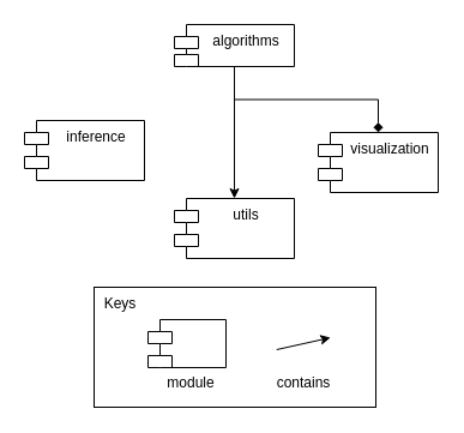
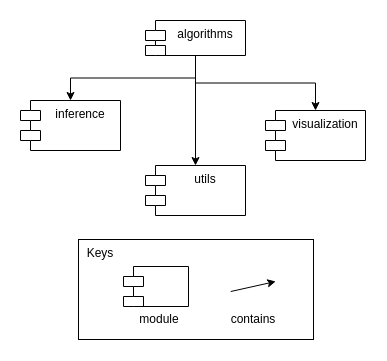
  <mxCell id="0" />
  <mxCell id="1" parent="0" />
  <mxCell id="2" style="edgeStyle=orthogonalEdgeStyle;rounded=0;orthogonalLoop=1;jettySize=auto;html=1;exitX=0.5;exitY=1;exitDx=0;exitDy=0;entryX=0.5;entryY=0;entryDx=0;entryDy=0;" parent="1" source="5" target="6" edge="1"><mxGeometry relative="1" as="geometry" /></mxCell>
- <mxCell id="4" style="edgeStyle=orthogonalEdgeStyle;rounded=0;orthogonalLoop=1;jettySize=auto;html=1;exitX=0.5;exitY=1;exitDx=0;exitDy=0;entryX=0.5;entryY=0;entryDx=0;entryDy=0;endArrow=diamond;" parent="1" source="5" target="8" edge="1"><mxGeometry relative="1" as="geometry" /></mxCell>
+ <mxCell id="3" style="edgeStyle=orthogonalEdgeStyle;rounded=0;orthogonalLoop=1;jettySize=auto;html=1;exitX=0.5;exitY=1;exitDx=0;exitDy=0;entryX=0.5;entryY=0;entryDx=0;entryDy=0;" parent="1" source="5" target="7" edge="1"><mxGeometry relative="1" as="geometry" /></mxCell>
+ <mxCell id="4" style="edgeStyle=orthogonalEdgeStyle;rounded=0;orthogonalLoop=1;jettySize=auto;html=1;exitX=0.5;exitY=1;exitDx=0;exitDy=0;entryX=0.5;entryY=0;entryDx=0;entryDy=0;" parent="1" source="5" target="8" edge="1"><mxGeometry relative="1" as="geometry" /></mxCell>
  <mxCell id="5" value="algorithms" style="shape=module;align=left;spacingLeft=20;align=center;verticalAlign=top;" parent="1" vertex="1"><mxGeometry x="145" y="20" width="100" height="35" as="geometry" /></mxCell>
  <mxCell id="6" value="utils" style="shape=module;align=left;spacingLeft=20;align=center;verticalAlign=top;" parent="1" vertex="1"><mxGeometry x="145" y="165" width="100" height="50" as="geometry" /></mxCell>
  <mxCell id="7" value="inference" style="shape=module;align=left;spacingLeft=20;align=center;verticalAlign=top;" parent="1" vertex="1"><mxGeometry x="20" y="100" width="100" height="50" as="geometry" /></mxCell>
  <mxCell id="8" value="visualization" style="shape=module;align=left;spacingLeft=20;align=center;verticalAlign=top;" parent="1" vertex="1"><mxGeometry x="265" y="110" width="100" height="50" as="geometry" /></mxCell>
  <mxCell id="9" value="" style="group" vertex="1" connectable="0" parent="1"><mxGeometry x="78" y="239" width="235" height="100" as="geometry" /></mxCell>
  <mxCell id="10" value="&amp;nbsp; Keys" style="rounded=0;whiteSpace=wrap;html=1;align=left;verticalAlign=top;" vertex="1" parent="9"><mxGeometry width="235" height="100" as="geometry" /></mxCell>
  <mxCell id="11" value="" style="endArrow=classic;html=1;exitX=1;exitY=0.5;exitDx=0;exitDy=0;startArrow=none;startFill=0;endFill=1;" edge="1" parent="9"><mxGeometry width="50" height="50" relative="1" as="geometry"><mxPoint x="152.25" y="52" as="sourcePoint" /><mxPoint x="197.25" y="42" as="targetPoint" /></mxGeometry></mxCell>
  <mxCell id="12" value="contains" style="text;html=1;strokeColor=none;fillColor=none;align=center;verticalAlign=middle;whiteSpace=wrap;rounded=0;" vertex="1" parent="9"><mxGeometry x="145" y="70" width="59.5" height="20" as="geometry" /></mxCell>
  <mxCell id="13" value="" style="shape=module;align=left;spacingLeft=20;align=center;verticalAlign=top;" vertex="1" parent="9"><mxGeometry x="45" y="27" width="65" height="40" as="geometry" /></mxCell>
  <mxCell id="14" value="module" style="text;html=1;strokeColor=none;fillColor=none;align=center;verticalAlign=middle;whiteSpace=wrap;rounded=0;" vertex="1" parent="9"><mxGeometry x="50.5" y="70" width="59.5" height="20" as="geometry" /></mxCell>
